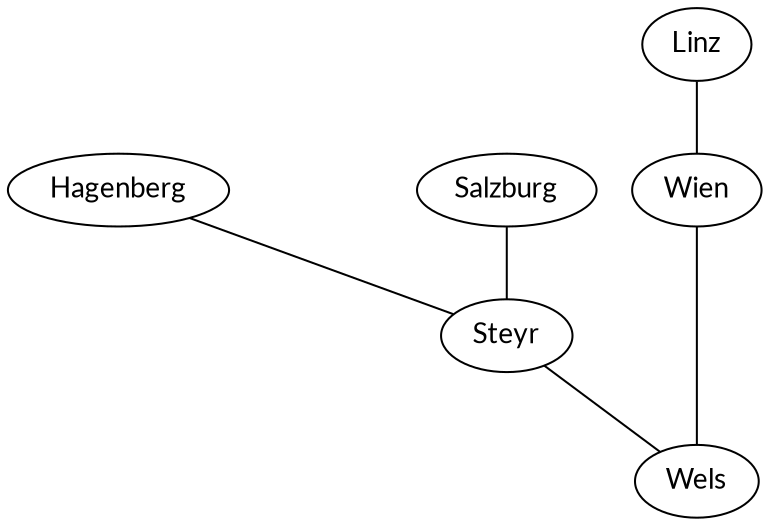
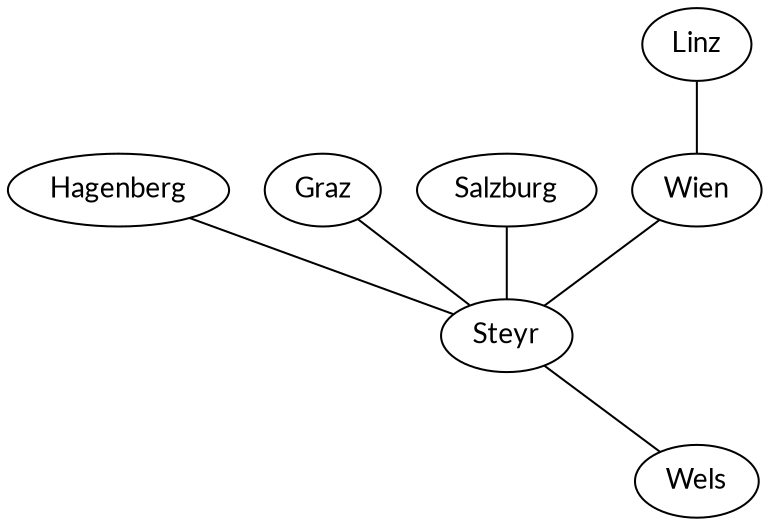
  strict graph {
    fontname=Lato
    node [fontname=Lato]
    edge [fontname=Lato]
    Wien
    Steyr
    Wels
    Linz
    Hagenberg
+   Graz
    Salzburg
-   Wien -- Wels [weight=166]
+   Wien -- Steyr [weight=166]
    Steyr -- Wels [weight=45.2]
    Linz -- Wien [weight=23]
    Hagenberg -- Steyr [weight=43.6]
+   Graz -- Steyr [weight=191]
    Salzburg -- Steyr [weight=108]
  }
